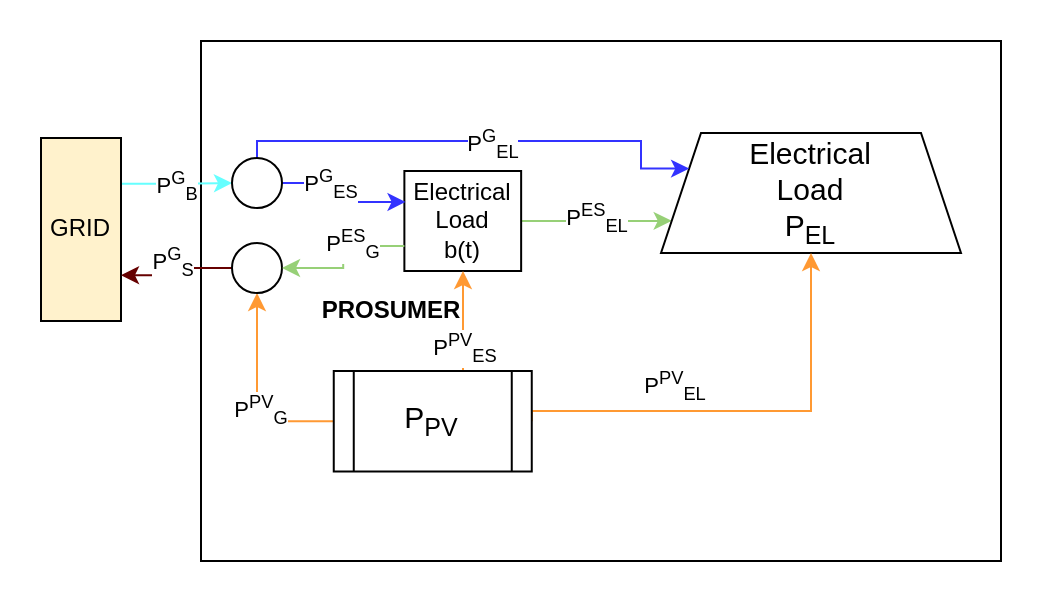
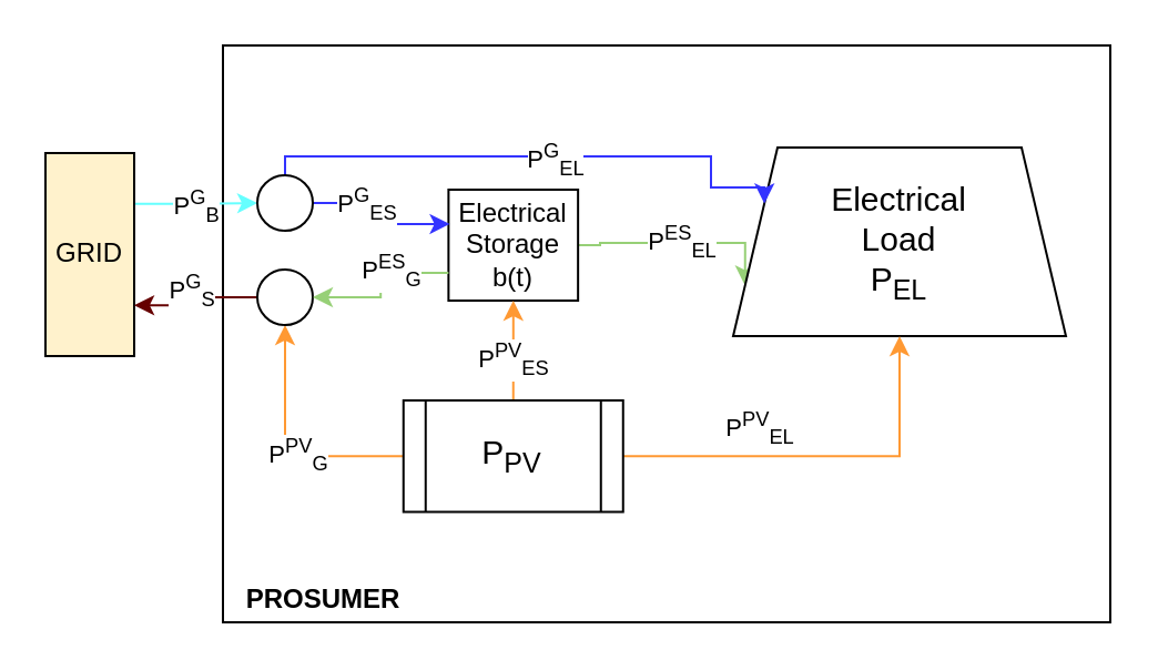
  <mxCell id="0" />
  <mxCell id="1" parent="0" />
  <mxCell id="2" value="" style="rounded=0;whiteSpace=wrap;html=1;" parent="1" vertex="1"><mxGeometry x="100" y="20" width="400" height="260" as="geometry" /></mxCell>
  <mxCell id="3" style="edgeStyle=orthogonalEdgeStyle;rounded=0;orthogonalLoop=1;jettySize=auto;html=1;exitX=1;exitY=0.25;exitDx=0;exitDy=0;entryX=0;entryY=0.5;entryDx=0;entryDy=0;strokeColor=#66FFFF;" parent="1" source="5" target="21" edge="1"><mxGeometry relative="1" as="geometry"><Array as="points"><mxPoint x="85" y="91" /></Array></mxGeometry></mxCell>
  <mxCell id="4" value="P&lt;sup&gt;G&lt;/sup&gt;&lt;sub&gt;B&lt;/sub&gt;" style="edgeLabel;html=1;align=center;verticalAlign=middle;resizable=0;points=[];" parent="3" vertex="1" connectable="0"><mxGeometry x="-0.013" y="-1" relative="1" as="geometry"><mxPoint as="offset" /></mxGeometry></mxCell>
  <mxCell id="5" value="GRID" style="rounded=0;whiteSpace=wrap;html=1;fontSize=12;fillColor=#fff2cc;" parent="1" vertex="1"><mxGeometry x="20" y="68.5" width="40" height="91.5" as="geometry" /></mxCell>
  <mxCell id="6" style="edgeStyle=orthogonalEdgeStyle;rounded=0;orthogonalLoop=1;jettySize=auto;html=1;exitX=1;exitY=0.5;exitDx=0;exitDy=0;entryX=0;entryY=0.75;entryDx=0;entryDy=0;strokeColor=#97D077;" parent="1" source="8" target="9" edge="1"><mxGeometry relative="1" as="geometry"><Array as="points"><mxPoint x="270" y="110" /><mxPoint x="415" y="109" /></Array></mxGeometry></mxCell>
  <mxCell id="7" value="P&lt;sup&gt;ES&lt;/sup&gt;&lt;sub&gt;EL&lt;/sub&gt;" style="edgeLabel;html=1;align=center;verticalAlign=middle;resizable=0;points=[];" parent="6" vertex="1" connectable="0"><mxGeometry x="-0.01" y="1" relative="1" as="geometry"><mxPoint as="offset" /></mxGeometry></mxCell>
- <mxCell id="8" value="Electrical Load&lt;br&gt;b(t)" style="rounded=0;whiteSpace=wrap;html=1;" parent="1" vertex="1"><mxGeometry x="201.69" y="85" width="58.38" height="50" as="geometry" /></mxCell>
- <mxCell id="9" value="Electrical &lt;br&gt;Load&lt;br&gt;P&lt;sub&gt;EL&lt;/sub&gt;" style="shape=trapezoid;perimeter=trapezoidPerimeter;whiteSpace=wrap;html=1;fixedSize=1;fontSize=15;" parent="1" vertex="1"><mxGeometry x="330" y="66" width="150" height="60" as="geometry" /></mxCell>
+ <mxCell id="8" value="Electrical Storage&lt;br&gt;b(t)" style="rounded=0;whiteSpace=wrap;html=1;" parent="1" vertex="1"><mxGeometry x="201.69" y="85" width="58.38" height="50" as="geometry" /></mxCell>
+ <mxCell id="9" value="Electrical &lt;br&gt;Load&lt;br&gt;P&lt;sub&gt;EL&lt;/sub&gt;" style="shape=trapezoid;perimeter=trapezoidPerimeter;whiteSpace=wrap;html=1;fixedSize=1;fontSize=15;" parent="1" vertex="1"><mxGeometry x="330" y="66" width="150" height="85" as="geometry" /></mxCell>
  <mxCell id="10" style="edgeStyle=orthogonalEdgeStyle;rounded=0;orthogonalLoop=1;jettySize=auto;html=1;exitX=0;exitY=0.5;exitDx=0;exitDy=0;entryX=0.5;entryY=1;entryDx=0;entryDy=0;strokeColor=#FF9933;" parent="1" source="16" target="24" edge="1"><mxGeometry relative="1" as="geometry" /></mxCell>
  <mxCell id="11" value="P&lt;sup&gt;PV&lt;/sup&gt;&lt;sub&gt;G&lt;/sub&gt;" style="edgeLabel;html=1;align=center;verticalAlign=middle;resizable=0;points=[];" parent="10" vertex="1" connectable="0"><mxGeometry x="-0.144" y="-1" relative="1" as="geometry"><mxPoint as="offset" /></mxGeometry></mxCell>
  <mxCell id="12" style="edgeStyle=orthogonalEdgeStyle;rounded=0;orthogonalLoop=1;jettySize=auto;html=1;exitX=0.5;exitY=0;exitDx=0;exitDy=0;strokeColor=#FF9933;" parent="1" source="16" target="8" edge="1"><mxGeometry relative="1" as="geometry"><Array as="points"><mxPoint x="231" y="150" /><mxPoint x="231" y="150" /></Array></mxGeometry></mxCell>
  <mxCell id="13" value="P&lt;sup&gt;PV&lt;/sup&gt;&lt;sub&gt;ES&lt;/sub&gt;" style="edgeLabel;html=1;align=center;verticalAlign=middle;resizable=0;points=[];" parent="12" vertex="1" connectable="0"><mxGeometry x="-0.174" relative="1" as="geometry"><mxPoint as="offset" /></mxGeometry></mxCell>
  <mxCell id="14" style="edgeStyle=orthogonalEdgeStyle;rounded=0;orthogonalLoop=1;jettySize=auto;html=1;exitX=1;exitY=0.5;exitDx=0;exitDy=0;strokeColor=#FF9933;entryX=0.5;entryY=1;entryDx=0;entryDy=0;" parent="1" source="16" target="9" edge="1"><mxGeometry relative="1" as="geometry"><mxPoint x="312" y="113" as="targetPoint" /><Array as="points"><mxPoint x="405" y="205" /></Array></mxGeometry></mxCell>
  <mxCell id="15" value="P&lt;sup&gt;PV&lt;/sup&gt;&lt;sub&gt;EL&lt;/sub&gt;" style="edgeLabel;html=1;align=center;verticalAlign=middle;resizable=0;points=[];" parent="14" vertex="1" connectable="0"><mxGeometry x="-0.317" y="-1" relative="1" as="geometry"><mxPoint y="-13.14" as="offset" /></mxGeometry></mxCell>
- <mxCell id="16" value="P&lt;sub&gt;PV&lt;/sub&gt;" style="shape=process;whiteSpace=wrap;html=1;backgroundOutline=1;fontSize=15;" parent="1" vertex="1"><mxGeometry x="166.38" y="185" width="99" height="50.25" as="geometry" /></mxCell>
+ <mxCell id="16" value="P&lt;sub&gt;PV&lt;/sub&gt;" style="shape=process;whiteSpace=wrap;html=1;backgroundOutline=1;fontSize=15;" parent="1" vertex="1"><mxGeometry x="181.38" y="180" width="99" height="50.25" as="geometry" /></mxCell>
  <mxCell id="17" style="edgeStyle=orthogonalEdgeStyle;rounded=0;orthogonalLoop=1;jettySize=auto;html=1;exitX=0.5;exitY=0;exitDx=0;exitDy=0;entryX=0;entryY=0.25;entryDx=0;entryDy=0;strokeColor=#3333FF;" parent="1" source="21" target="9" edge="1"><mxGeometry relative="1" as="geometry"><Array as="points"><mxPoint x="128" y="70" /><mxPoint x="320" y="70" /><mxPoint x="320" y="84" /><mxPoint x="344" y="84" /></Array></mxGeometry></mxCell>
  <mxCell id="18" value="P&lt;sup&gt;G&lt;/sup&gt;&lt;sub&gt;EL&lt;/sub&gt;" style="edgeLabel;html=1;align=center;verticalAlign=middle;resizable=0;points=[];" parent="17" vertex="1" connectable="0"><mxGeometry x="0.054" y="-1" relative="1" as="geometry"><mxPoint as="offset" /></mxGeometry></mxCell>
  <mxCell id="19" style="edgeStyle=orthogonalEdgeStyle;rounded=0;orthogonalLoop=1;jettySize=auto;html=1;exitX=1;exitY=0.5;exitDx=0;exitDy=0;entryX=0.01;entryY=0.309;entryDx=0;entryDy=0;strokeColor=#3333FF;entryPerimeter=0;" parent="1" source="21" target="8" edge="1"><mxGeometry relative="1" as="geometry"><mxPoint x="115.5" y="149" as="targetPoint" /></mxGeometry></mxCell>
  <mxCell id="20" value="P&lt;sup&gt;G&lt;/sup&gt;&lt;sub&gt;ES&lt;/sub&gt;" style="edgeLabel;html=1;align=center;verticalAlign=middle;resizable=0;points=[];" parent="19" vertex="1" connectable="0"><mxGeometry x="-0.324" relative="1" as="geometry"><mxPoint as="offset" /></mxGeometry></mxCell>
  <mxCell id="21" value="" style="ellipse;whiteSpace=wrap;html=1;aspect=fixed;" parent="1" vertex="1"><mxGeometry x="115.5" y="78.5" width="25" height="25" as="geometry" /></mxCell>
  <mxCell id="22" style="edgeStyle=orthogonalEdgeStyle;rounded=0;orthogonalLoop=1;jettySize=auto;html=1;exitX=0;exitY=0.5;exitDx=0;exitDy=0;entryX=1;entryY=0.75;entryDx=0;entryDy=0;strokeColor=#660000;" parent="1" source="24" target="5" edge="1"><mxGeometry relative="1" as="geometry"><Array as="points"><mxPoint x="85" y="134" /><mxPoint x="85" y="137" /><mxPoint x="60" y="137" /></Array></mxGeometry></mxCell>
  <mxCell id="23" value="P&lt;sup&gt;G&lt;/sup&gt;&lt;sub&gt;S&lt;/sub&gt;" style="edgeLabel;html=1;align=center;verticalAlign=middle;resizable=0;points=[];" parent="22" vertex="1" connectable="0"><mxGeometry x="-0.393" y="-1" relative="1" as="geometry"><mxPoint x="-11.67" y="-2" as="offset" /></mxGeometry></mxCell>
  <mxCell id="24" value="" style="ellipse;whiteSpace=wrap;html=1;aspect=fixed;" parent="1" vertex="1"><mxGeometry x="115.5" y="121" width="25" height="25" as="geometry" /></mxCell>
  <mxCell id="25" style="edgeStyle=orthogonalEdgeStyle;rounded=0;orthogonalLoop=1;jettySize=auto;html=1;exitX=0;exitY=0.75;exitDx=0;exitDy=0;entryX=1;entryY=0.5;entryDx=0;entryDy=0;strokeColor=#97D077;" parent="1" source="8" target="24" edge="1"><mxGeometry relative="1" as="geometry"><mxPoint x="72.5" y="149" as="sourcePoint" /></mxGeometry></mxCell>
  <mxCell id="26" value="P&lt;sup&gt;ES&lt;/sup&gt;&lt;sub&gt;G&lt;/sub&gt;" style="edgeLabel;html=1;align=center;verticalAlign=middle;resizable=0;points=[];" parent="25" vertex="1" connectable="0"><mxGeometry x="-0.291" y="-1" relative="1" as="geometry"><mxPoint as="offset" /></mxGeometry></mxCell>
- <mxCell id="27" value="PROSUMER" style="text;html=1;align=center;verticalAlign=middle;resizable=0;points=[];autosize=1;fontStyle=1" parent="1" vertex="1"><mxGeometry x="150" y="145" width="90" height="20" as="geometry" /></mxCell>
+ <mxCell id="27" value="PROSUMER" style="text;html=1;align=center;verticalAlign=middle;resizable=0;points=[];autosize=1;fontStyle=1" parent="1" vertex="1"><mxGeometry x="100" y="260" width="90" height="20" as="geometry" /></mxCell>
